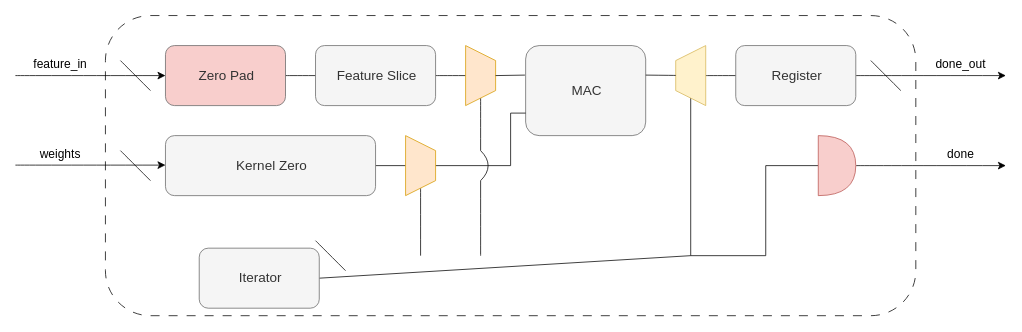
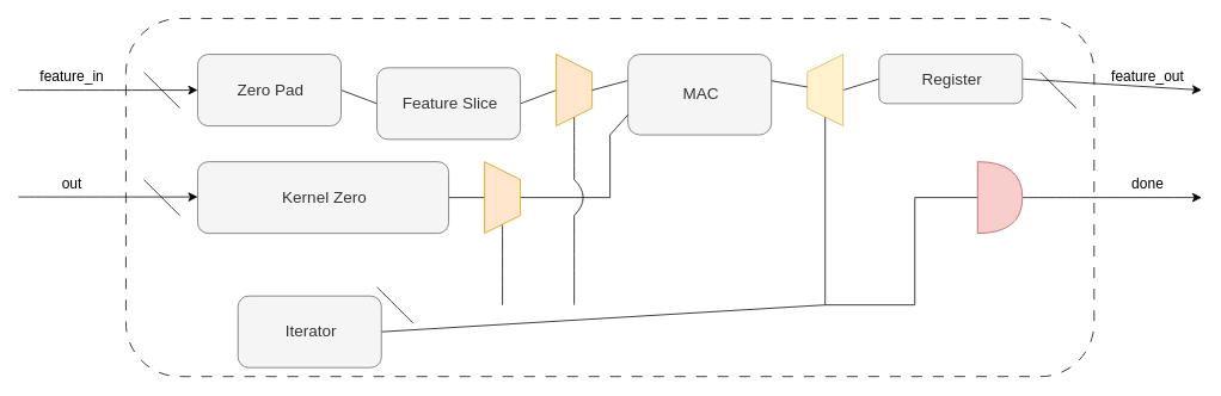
  <mxCell id="0" />
  <mxCell id="1" parent="0" />
  <mxCell id="2" value="" style="rounded=1;whiteSpace=wrap;html=1;dashed=1;dashPattern=12 12;gradientColor=none;fillColor=none;" vertex="1" parent="1"><mxGeometry x="140" y="20" width="1080" height="400" as="geometry" /></mxCell>
  <mxCell id="3" style="edgeStyle=none;curved=1;rounded=0;orthogonalLoop=1;jettySize=auto;html=1;exitX=1;exitY=0.5;exitDx=0;exitDy=0;entryX=0;entryY=0.5;entryDx=0;entryDy=0;fontSize=12;startSize=8;endSize=8;endArrow=none;endFill=0;" edge="1" parent="1" source="4" target="6"><mxGeometry relative="1" as="geometry" /></mxCell>
- <mxCell id="4" value="&amp;nbsp;&lt;font style=&quot;font-size: 18px;&quot;&gt;Zero Pad&lt;/font&gt;" style="rounded=1;whiteSpace=wrap;html=1;fillColor=#f8cecc;fontColor=#333333;strokeColor=#666666;" vertex="1" parent="1"><mxGeometry x="220" y="60" width="160" height="80" as="geometry" /></mxCell>
+ <mxCell id="4" value="&amp;nbsp;&lt;font style=&quot;font-size: 18px;&quot;&gt;Zero Pad&lt;/font&gt;" style="rounded=1;whiteSpace=wrap;html=1;fillColor=#f5f5f5;fontColor=#333333;strokeColor=#666666;" vertex="1" parent="1"><mxGeometry x="220" y="60" width="160" height="80" as="geometry" /></mxCell>
  <mxCell id="5" style="edgeStyle=none;curved=1;rounded=0;orthogonalLoop=1;jettySize=auto;html=1;exitX=1;exitY=0.5;exitDx=0;exitDy=0;entryX=0.5;entryY=1;entryDx=0;entryDy=0;fontSize=12;startSize=8;endSize=8;endArrow=none;endFill=0;" edge="1" parent="1" source="6" target="10"><mxGeometry relative="1" as="geometry" /></mxCell>
- <mxCell id="6" value="&amp;nbsp;&lt;font style=&quot;font-size: 18px;&quot;&gt;Feature Slice&lt;br&gt;&lt;/font&gt;" style="rounded=1;whiteSpace=wrap;html=1;fillColor=#f5f5f5;fontColor=#333333;strokeColor=#666666;" vertex="1" parent="1"><mxGeometry x="420" y="60" width="160" height="80" as="geometry" /></mxCell>
+ <mxCell id="6" value="&amp;nbsp;&lt;font style=&quot;font-size: 18px;&quot;&gt;Feature Slice&lt;br&gt;&lt;/font&gt;" style="rounded=1;whiteSpace=wrap;html=1;fillColor=#f5f5f5;fontColor=#333333;strokeColor=#666666;" vertex="1" parent="1"><mxGeometry x="420" y="75" width="160" height="80" as="geometry" /></mxCell>
  <mxCell id="7" style="edgeStyle=none;curved=0;rounded=0;orthogonalLoop=1;jettySize=auto;html=1;exitX=1;exitY=0.5;exitDx=0;exitDy=0;entryX=0.5;entryY=1;entryDx=0;entryDy=0;fontSize=12;startSize=8;endSize=8;endArrow=none;endFill=0;" edge="1" parent="1" source="8" target="16"><mxGeometry relative="1" as="geometry" /></mxCell>
  <mxCell id="8" value="&amp;nbsp;&lt;font style=&quot;font-size: 18px;&quot;&gt;Kernel Zero&lt;br&gt;&lt;/font&gt;" style="rounded=1;whiteSpace=wrap;html=1;fillColor=#f5f5f5;fontColor=#333333;strokeColor=#666666;" vertex="1" parent="1"><mxGeometry x="220" y="180" width="280" height="80" as="geometry" /></mxCell>
  <mxCell id="9" style="edgeStyle=none;curved=1;rounded=0;orthogonalLoop=1;jettySize=auto;html=1;exitX=1;exitY=0.5;exitDx=0;exitDy=0;fontSize=12;startSize=8;endSize=8;endArrow=none;endFill=0;" edge="1" parent="1" source="10"><mxGeometry relative="1" as="geometry"><mxPoint x="640" y="200" as="targetPoint" /></mxGeometry></mxCell>
  <mxCell id="10" value="" style="shape=trapezoid;perimeter=trapezoidPerimeter;whiteSpace=wrap;html=1;fixedSize=1;rotation=90;fillColor=#ffe6cc;strokeColor=#d79b00;" vertex="1" parent="1"><mxGeometry x="600" y="80" width="80" height="40" as="geometry" /></mxCell>
- <mxCell id="11" value="&amp;nbsp;&lt;font style=&quot;font-size: 18px;&quot;&gt;MAC&lt;br&gt;&lt;/font&gt;" style="rounded=1;whiteSpace=wrap;html=1;fillColor=#f5f5f5;fontColor=#333333;strokeColor=#666666;" vertex="1" parent="1"><mxGeometry x="700" y="60" width="160" height="120" as="geometry" /></mxCell>
+ <mxCell id="11" value="&amp;nbsp;&lt;font style=&quot;font-size: 18px;&quot;&gt;MAC&lt;br&gt;&lt;/font&gt;" style="rounded=1;whiteSpace=wrap;html=1;fillColor=#f5f5f5;fontColor=#333333;strokeColor=#666666;" vertex="1" parent="1"><mxGeometry x="700" y="60" width="160" height="90" as="geometry" /></mxCell>
  <mxCell id="12" style="edgeStyle=none;curved=0;rounded=0;orthogonalLoop=1;jettySize=auto;html=1;exitX=1;exitY=0.5;exitDx=0;exitDy=0;fontSize=12;startSize=8;endSize=8;entryX=0;entryY=0.5;entryDx=0;entryDy=0;endArrow=none;endFill=0;" edge="1" parent="1" source="13" target="18"><mxGeometry relative="1" as="geometry"><mxPoint x="920" y="320" as="targetPoint" /><Array as="points"><mxPoint x="920" y="340" /></Array></mxGeometry></mxCell>
  <mxCell id="13" value="&amp;nbsp;&lt;font style=&quot;font-size: 18px;&quot;&gt;Iterator&lt;br&gt;&lt;/font&gt;" style="rounded=1;whiteSpace=wrap;html=1;fillColor=#f5f5f5;fontColor=#333333;strokeColor=#666666;" vertex="1" parent="1"><mxGeometry x="265" y="330" width="160" height="80" as="geometry" /></mxCell>
  <mxCell id="14" style="edgeStyle=none;curved=1;rounded=0;orthogonalLoop=1;jettySize=auto;html=1;fontSize=12;startSize=8;endSize=8;endArrow=none;endFill=0;" edge="1" parent="1" source="16"><mxGeometry relative="1" as="geometry"><mxPoint x="560" y="340" as="targetPoint" /></mxGeometry></mxCell>
  <mxCell id="15" style="edgeStyle=none;curved=0;rounded=0;orthogonalLoop=1;jettySize=auto;html=1;exitX=0.5;exitY=0;exitDx=0;exitDy=0;entryX=0;entryY=0.75;entryDx=0;entryDy=0;fontSize=12;startSize=8;endSize=8;endArrow=none;endFill=0;" edge="1" parent="1" source="16" target="11"><mxGeometry relative="1" as="geometry"><Array as="points"><mxPoint x="680" y="220" /><mxPoint x="680" y="150" /></Array></mxGeometry></mxCell>
  <mxCell id="16" value="" style="shape=trapezoid;perimeter=trapezoidPerimeter;whiteSpace=wrap;html=1;fixedSize=1;rotation=90;fillColor=#ffe6cc;strokeColor=#d79b00;" vertex="1" parent="1"><mxGeometry x="520" y="200" width="80" height="40" as="geometry" /></mxCell>
  <mxCell id="17" style="edgeStyle=none;curved=1;rounded=0;orthogonalLoop=1;jettySize=auto;html=1;exitX=0.5;exitY=1;exitDx=0;exitDy=0;entryX=0;entryY=0.5;entryDx=0;entryDy=0;fontSize=12;startSize=8;endSize=8;endArrow=none;endFill=0;" edge="1" parent="1" source="18" target="20"><mxGeometry relative="1" as="geometry" /></mxCell>
  <mxCell id="18" value="" style="shape=trapezoid;perimeter=trapezoidPerimeter;whiteSpace=wrap;html=1;fixedSize=1;rotation=-90;fillColor=#fff2cc;strokeColor=#d6b656;" vertex="1" parent="1"><mxGeometry x="880" y="80" width="80" height="40" as="geometry" /></mxCell>
  <mxCell id="19" style="edgeStyle=none;curved=1;rounded=0;orthogonalLoop=1;jettySize=auto;html=1;exitX=1;exitY=0.5;exitDx=0;exitDy=0;fontSize=12;startSize=8;endSize=8;" edge="1" parent="1" source="20"><mxGeometry relative="1" as="geometry"><mxPoint x="1340" y="100" as="targetPoint" /></mxGeometry></mxCell>
- <mxCell id="20" value="&amp;nbsp;&lt;font style=&quot;font-size: 18px;&quot;&gt;Register&lt;br&gt;&lt;/font&gt;" style="rounded=1;whiteSpace=wrap;html=1;fillColor=#f5f5f5;fontColor=#333333;strokeColor=#666666;" vertex="1" parent="1"><mxGeometry x="980" y="60" width="160" height="80" as="geometry" /></mxCell>
+ <mxCell id="20" value="&amp;nbsp;&lt;font style=&quot;font-size: 18px;&quot;&gt;Register&lt;br&gt;&lt;/font&gt;" style="rounded=1;whiteSpace=wrap;html=1;fillColor=#f5f5f5;fontColor=#333333;strokeColor=#666666;" vertex="1" parent="1"><mxGeometry x="980" y="60" width="160" height="55" as="geometry" /></mxCell>
  <mxCell id="21" style="edgeStyle=none;curved=1;rounded=0;orthogonalLoop=1;jettySize=auto;html=1;fontSize=12;startSize=8;endSize=8;" edge="1" parent="1" source="23"><mxGeometry relative="1" as="geometry"><mxPoint x="1340" y="220" as="targetPoint" /></mxGeometry></mxCell>
  <mxCell id="22" style="edgeStyle=none;curved=0;rounded=0;orthogonalLoop=1;jettySize=auto;html=1;fontSize=12;startSize=8;endSize=8;endArrow=none;endFill=0;exitX=0;exitY=0.5;exitDx=0;exitDy=0;exitPerimeter=0;" edge="1" parent="1" source="23"><mxGeometry relative="1" as="geometry"><mxPoint x="920" y="340" as="targetPoint" /><Array as="points"><mxPoint x="1020" y="220" /><mxPoint x="1020" y="340" /></Array></mxGeometry></mxCell>
  <mxCell id="23" value="" style="shape=or;whiteSpace=wrap;html=1;fillColor=#f8cecc;strokeColor=#b85450;" vertex="1" parent="1"><mxGeometry x="1090" y="180" width="50" height="80" as="geometry" /></mxCell>
  <mxCell id="24" style="edgeStyle=none;curved=1;rounded=0;orthogonalLoop=1;jettySize=auto;html=1;entryX=1.001;entryY=0.328;entryDx=0;entryDy=0;entryPerimeter=0;fontSize=12;startSize=8;endSize=8;endArrow=none;endFill=0;" edge="1" parent="1" source="18" target="11"><mxGeometry relative="1" as="geometry" /></mxCell>
  <mxCell id="25" style="edgeStyle=none;curved=0;rounded=0;orthogonalLoop=1;jettySize=auto;html=1;exitX=0.5;exitY=0;exitDx=0;exitDy=0;entryX=-0.006;entryY=0.328;entryDx=0;entryDy=0;entryPerimeter=0;fontSize=12;startSize=8;endSize=8;endArrow=none;endFill=0;" edge="1" parent="1" source="10" target="11"><mxGeometry relative="1" as="geometry" /></mxCell>
  <mxCell id="26" value="" style="endArrow=none;html=1;rounded=0;fontSize=12;startSize=8;endSize=8;curved=1;" edge="1" parent="1"><mxGeometry width="50" height="50" relative="1" as="geometry"><mxPoint x="640" y="340" as="sourcePoint" /><mxPoint x="640" y="240" as="targetPoint" /></mxGeometry></mxCell>
  <mxCell id="27" value="" style="endArrow=none;html=1;rounded=0;fontSize=12;startSize=8;endSize=8;curved=1;" edge="1" parent="1"><mxGeometry width="50" height="50" relative="1" as="geometry"><mxPoint x="640" y="240" as="sourcePoint" /><mxPoint x="640" y="200" as="targetPoint" /><Array as="points"><mxPoint x="660" y="220" /></Array></mxGeometry></mxCell>
  <mxCell id="28" value="" style="endArrow=classic;html=1;rounded=0;fontSize=12;startSize=8;endSize=8;curved=1;entryX=0;entryY=0.5;entryDx=0;entryDy=0;" edge="1" parent="1" target="4"><mxGeometry width="50" height="50" relative="1" as="geometry"><mxPoint y="100" as="sourcePoint" x="20" /><mxPoint x="170" y="90" as="targetPoint" /></mxGeometry></mxCell>
  <mxCell id="29" value="" style="endArrow=classic;html=1;rounded=0;fontSize=12;startSize=8;endSize=8;curved=1;entryX=0;entryY=0.5;entryDx=0;entryDy=0;" edge="1" parent="1"><mxGeometry width="50" height="50" relative="1" as="geometry"><mxPoint y="219.33" as="sourcePoint" x="20" /><mxPoint x="220" y="219.33" as="targetPoint" /></mxGeometry></mxCell>
  <mxCell id="30" value="" style="endArrow=none;html=1;rounded=0;fontSize=12;startSize=8;endSize=8;curved=1;" edge="1" parent="1"><mxGeometry width="50" height="50" relative="1" as="geometry"><mxPoint x="420" y="320" as="sourcePoint" /><mxPoint x="460" y="360" as="targetPoint" /></mxGeometry></mxCell>
  <mxCell id="31" value="" style="endArrow=none;html=1;rounded=0;fontSize=12;startSize=8;endSize=8;curved=1;" edge="1" parent="1"><mxGeometry width="50" height="50" relative="1" as="geometry"><mxPoint x="160" y="200" as="sourcePoint" /><mxPoint x="200" y="240" as="targetPoint" /></mxGeometry></mxCell>
  <mxCell id="32" value="" style="endArrow=none;html=1;rounded=0;fontSize=12;startSize=8;endSize=8;curved=1;" edge="1" parent="1"><mxGeometry width="50" height="50" relative="1" as="geometry"><mxPoint x="160" y="80" as="sourcePoint" /><mxPoint x="200" y="120" as="targetPoint" /></mxGeometry></mxCell>
  <mxCell id="33" value="" style="endArrow=none;html=1;rounded=0;fontSize=12;startSize=8;endSize=8;curved=1;" edge="1" parent="1"><mxGeometry width="50" height="50" relative="1" as="geometry"><mxPoint x="1160" y="80" as="sourcePoint" /><mxPoint x="1200" y="120" as="targetPoint" /></mxGeometry></mxCell>
  <mxCell id="34" value="done" style="text;html=1;align=center;verticalAlign=middle;whiteSpace=wrap;rounded=0;fontSize=16;" vertex="1" parent="1"><mxGeometry x="1220" y="190" width="120" height="30" as="geometry" /></mxCell>
- <mxCell id="35" value="done_out" style="text;html=1;align=center;verticalAlign=middle;whiteSpace=wrap;rounded=0;fontSize=16;" vertex="1" parent="1"><mxGeometry x="1220" y="70" width="120" height="30" as="geometry" /></mxCell>
+ <mxCell id="35" value="feature_out" style="text;html=1;align=center;verticalAlign=middle;whiteSpace=wrap;rounded=0;fontSize=16;" vertex="1" parent="1"><mxGeometry x="1220" y="70" width="120" height="30" as="geometry" /></mxCell>
  <mxCell id="36" value="feature_in" style="text;html=1;align=center;verticalAlign=middle;whiteSpace=wrap;rounded=0;fontSize=16;" vertex="1" parent="1"><mxGeometry y="70" width="120" height="30" as="geometry" x="20" /></mxCell>
- <mxCell id="37" value="weights" style="text;html=1;align=center;verticalAlign=middle;whiteSpace=wrap;rounded=0;fontSize=16;" vertex="1" parent="1"><mxGeometry y="190" width="120" height="30" as="geometry" x="20" /></mxCell>
+ <mxCell id="37" value="out" style="text;html=1;align=center;verticalAlign=middle;whiteSpace=wrap;rounded=0;fontSize=16;" vertex="1" parent="1"><mxGeometry y="190" width="120" height="30" as="geometry" x="20" /></mxCell>
